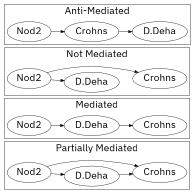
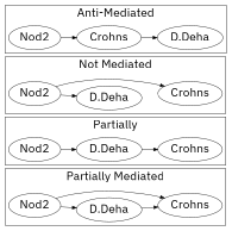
  digraph {
    fontsize=28
    rankdir=LR
    fontname="IBM Plex Sans"
    node [fontsize=28 fontname="IBM Plex Sans"]
    edge [fontname="IBM Plex Sans"]
    n1 [label=Nod2]
    n2 [label="D.Deha"]
    n3 [label=Crohns]
    n4 [label=Nod2]
    n5 [label="D.Deha"]
    n6 [label=Crohns]
    n7 [label=Nod2]
    n8 [label="D.Deha"]
    n9 [label=Crohns]
    n10 [label=Nod2]
    n11 [label=Crohns]
    n12 [label="D.Deha"]
    subgraph cluster_1 {
      label="Partially Mediated"
      n1
      n2
      n3
    }
    subgraph cluster_2 {
-     label=Mediated
+     label=Partially
      n4
      n5
      n6
    }
    subgraph cluster_3 {
      label="Not Mediated"
      n7
      n8
      n9
    }
    subgraph cluster_4 {
      label="Anti-Mediated"
      n10
      n11
      n12
    }
    n1 -> n2
    n1 -> n3
    n2 -> n3
    n4 -> n5
    n5 -> n6
    n7 -> n8
    n7 -> n9
    n8 -> n9 [color=white]
    n10 -> n11
    n11 -> n12
  }
